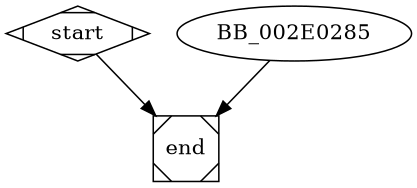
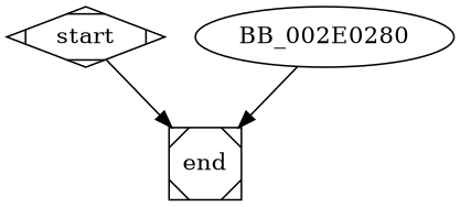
  digraph {
    start [shape=Mdiamond]
    end [shape=Msquare]
-   BB_002E0280 [label=BB_002E0285]
+   BB_002E0280
    start -> end
    BB_002E0280 -> end
  }
